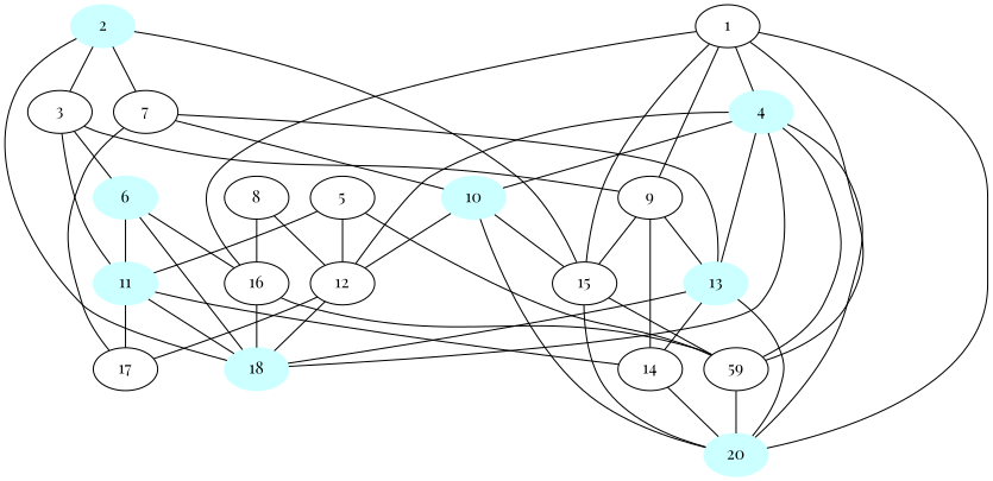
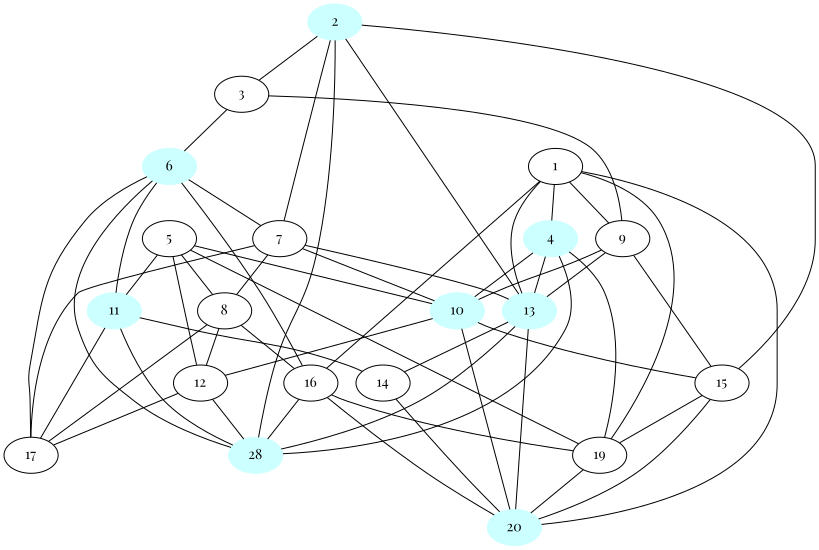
  graph {
    fontname="Playfair Display"
    node [fontname="Playfair Display"]
    edge [fontname="Playfair Display"]
    2 [color="#CCFFFF" style=filled]
    13 [color="#CCFFFF" style=filled]
-   18 [color="#CCFFFF" style=filled]
+   18 [color="#CCFFFF" style=filled label=28]
    15
    3
    7
    20 [color="#CCFFFF" style=filled]
    14
-   19 [label=59]
+   19
    6 [color="#CCFFFF" style=filled]
    11 [color="#CCFFFF" style=filled]
    9
    10 [color="#CCFFFF" style=filled]
    17
    8
    4 [color="#CCFFFF" style=filled]
    12
    16
    1
    5
+   2 -- 13
    2 -- 18
    2 -- 15
    2 -- 3
    2 -- 7
    13 -- 18
    13 -- 20
    13 -- 14
    15 -- 20
    15 -- 19
    3 -- 6
-   3 -- 11
    3 -- 9
    7 -- 13
    7 -- 10
    7 -- 17
+   7 -- 8
    14 -- 20
    19 -- 20
    6 -- 18
+   6 -- 7
    6 -- 11
+   6 -- 17
    6 -- 16
    11 -- 18
    11 -- 14
    11 -- 17
    9 -- 13
    9 -- 15
-   9 -- 14
+   9 -- 10
    10 -- 15
    10 -- 20
    10 -- 12
+   8 -- 17
    8 -- 12
    8 -- 16
    4 -- 13
    4 -- 18
    4 -- 19
    4 -- 10
-   4 -- 12
    12 -- 18
    12 -- 17
    16 -- 18
-   4 -- 20
+   16 -- 20
    16 -- 19
-   1 -- 15
+   1 -- 13
    1 -- 20
    1 -- 19
    1 -- 9
    1 -- 4
    1 -- 16
    5 -- 19
    5 -- 11
+   5 -- 10
+   5 -- 8
    5 -- 12
  }
